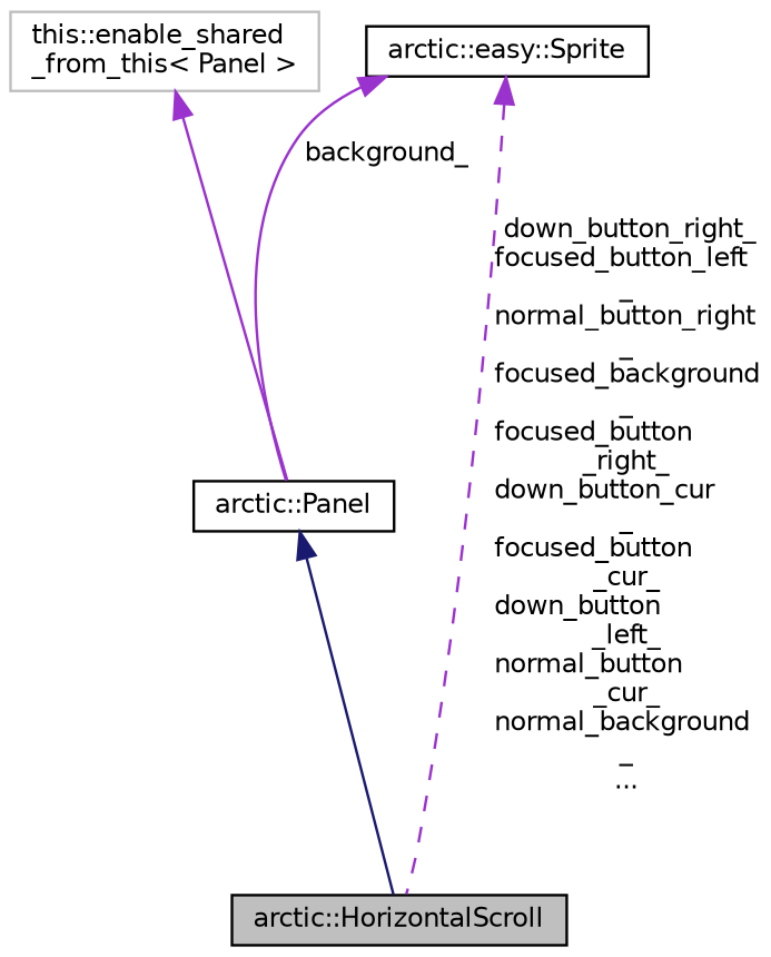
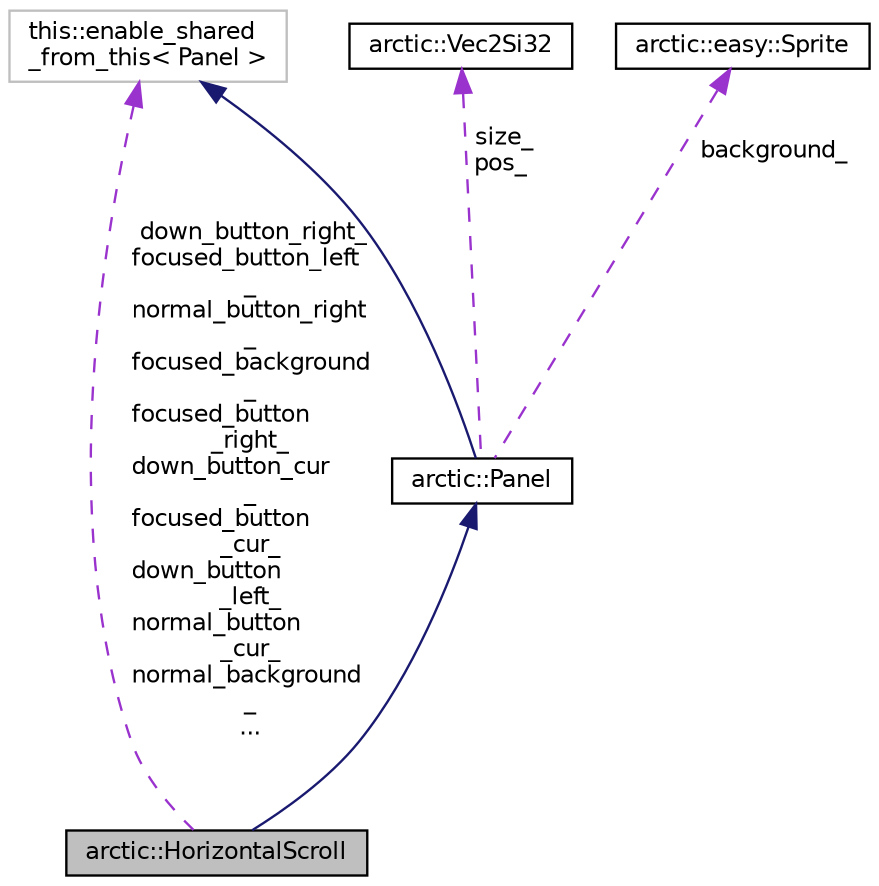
  digraph {
    node [color=black fillcolor=white fontname=Helvetica fontsize=10 shape=record style=filled]
    edge [color=darkorchid3 dir=back fontname=Helvetica fontsize=10 labelfontname=Helvetica labelfontsize=10 style=dashed]
    n1 [fillcolor=grey75 fontcolor=black height=0.2 label="arctic::HorizontalScroll" width=0.4]
    n2 [height=0.2 label="arctic::Panel" width=0.4]
    n3 [color=grey75 height=0.2 label="this::enable_shared\l_from_this\< Panel \>" width=0.4]
+   n4 [height=0.2 label="arctic::Vec2Si32" width=0.4]
    n5 [height=0.2 label="arctic::easy::Sprite" width=0.4]
    n2 -> n1 [color=midnightblue style=solid]
-   n3 -> n2 [style=solid]
-   n5 -> n1 [label=" down_button_right_\nfocused_button_left\l_\nnormal_button_right\l_\nfocused_background\l_\nfocused_button\l_right_\ndown_button_cur\l_\nfocused_button\l_cur_\ndown_button\l_left_\nnormal_button\l_cur_\nnormal_background\l_\n..."]
-   n5 -> n2 [label=" background_" style=solid]
+   n3 -> n2 [color=midnightblue style=solid]
+   n4 -> n2 [label=" size_\npos_"]
+   n3 -> n1 [label=" down_button_right_\nfocused_button_left\l_\nnormal_button_right\l_\nfocused_background\l_\nfocused_button\l_right_\ndown_button_cur\l_\nfocused_button\l_cur_\ndown_button\l_left_\nnormal_button\l_cur_\nnormal_background\l_\n..."]
+   n5 -> n2 [label=" background_"]
  }
